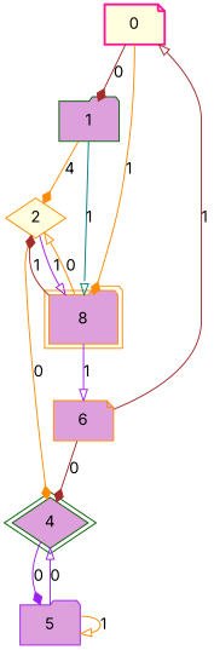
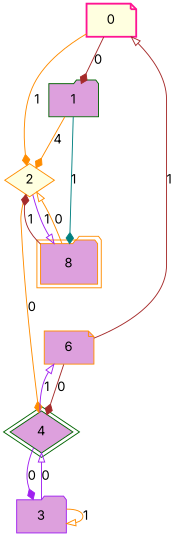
  digraph {
    fontname=Inter
    node [color=darkorange fillcolor=plum fontname=Inter shape=folder style=filled]
    edge [arrowhead=diamond color=darkorange fontname=Inter]
    0 [color=deeppink fillcolor=lightyellow shape=note style="bold,filled"]
    1 [color=darkgreen]
    2 [fillcolor=lightyellow shape=diamond]
    n4 [label=8 peripheries=2]
    4 [color=darkgreen peripheries=2 shape=diamond]
-   5 [color=purple]
+   5 [color=purple label=3]
    6 [shape=note]
    0 -> 1 [color=brown label=0]
-   0 -> n4 [label=1]
+   0 -> 2 [label=1]
    1 -> 2 [label=4]
-   1 -> n4 [arrowhead=onormal color=teal label=1]
+   1 -> n4 [color=teal label=1]
    2 -> n4 [arrowhead=onormal color=purple label=1]
    2 -> 4 [label=0]
    n4 -> 2 [arrowhead=onormal label=0]
    n4 -> 2 [color=brown label=1]
    4 -> 5 [color=purple label=0]
-   n4 -> 6 [arrowhead=onormal color=purple label=1]
+   4 -> 6 [arrowhead=onormal color=purple label=1]
    5 -> 4 [arrowhead=onormal color=purple label=0]
    5 -> 5 [arrowhead=onormal label=1]
    6 -> 0 [arrowhead=onormal color=brown label=1]
    6 -> 4 [color=brown label=0]
  }
